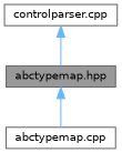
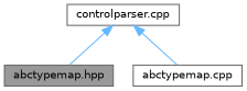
  digraph {
    node [color=grey40 fillcolor=white fontname=Helvetica fontsize=10 shape=box style=filled]
    edge [color=steelblue1 dir=back fontname=Helvetica fontsize=10 labelfontname=Helvetica labelfontsize=10 style=solid]
    n1 [color=gray40 fillcolor=grey60 fontcolor=black height=0.2 label="abctypemap.hpp" width=0.4]
    n2 [height=0.2 label="abctypemap.cpp" width=0.4]
    n3 [height=0.2 label="controlparser.cpp" width=0.4]
-   n1 -> n2
+   n3 -> n2
    n3 -> n1
  }
